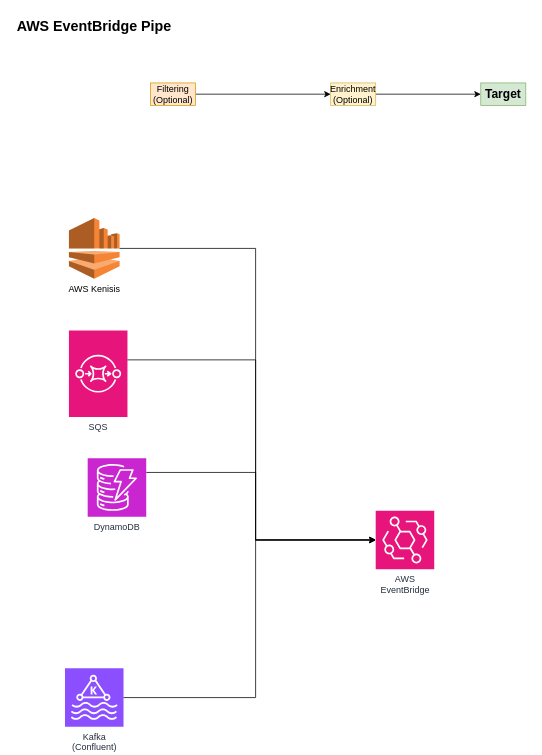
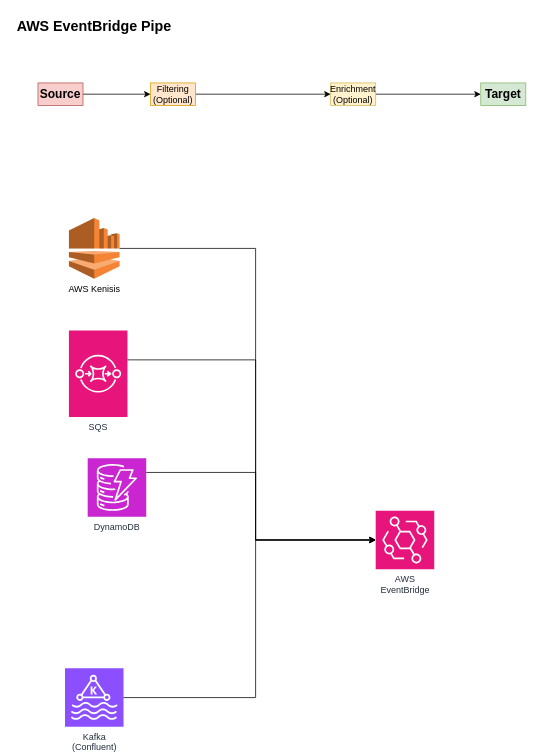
  <mxCell id="0" />
  <mxCell id="1" parent="0" />
  <mxCell id="2" value="AWS&lt;br&gt;EventBridge" style="sketch=0;points=[[0,0,0],[0.25,0,0],[0.5,0,0],[0.75,0,0],[1,0,0],[0,1,0],[0.25,1,0],[0.5,1,0],[0.75,1,0],[1,1,0],[0,0.25,0],[0,0.5,0],[0,0.75,0],[1,0.25,0],[1,0.5,0],[1,0.75,0]];outlineConnect=0;fontColor=#232F3E;fillColor=#E7157B;strokeColor=#ffffff;dashed=0;verticalLabelPosition=bottom;verticalAlign=top;align=center;html=1;fontSize=12;fontStyle=0;aspect=fixed;shape=mxgraph.aws4.resourceIcon;resIcon=mxgraph.aws4.eventbridge;" parent="1" vertex="1"><mxGeometry x="500" y="680" width="78" height="78" as="geometry" /></mxCell>
  <mxCell id="3" value="AWS EventBridge Pipe" style="text;html=1;align=center;verticalAlign=middle;whiteSpace=wrap;rounded=0;fontStyle=1;fontSize=19;" parent="1" vertex="1"><mxGeometry x="20" y="20" width="210" height="30" as="geometry" /></mxCell>
+ <mxCell id="4" style="edgeStyle=orthogonalEdgeStyle;rounded=0;orthogonalLoop=1;jettySize=auto;html=1;entryX=0;entryY=0.5;entryDx=0;entryDy=0;" parent="1" source="5" target="8" edge="1"><mxGeometry relative="1" as="geometry" /></mxCell>
+ <mxCell id="5" value="Source" style="text;html=1;align=center;verticalAlign=middle;whiteSpace=wrap;rounded=0;fontStyle=1;fontSize=16;fillColor=#f8cecc;strokeColor=#b85450;" parent="1" vertex="1"><mxGeometry x="50" y="110" width="60" height="30" as="geometry" /></mxCell>
  <mxCell id="6" value="Target" style="text;html=1;align=center;verticalAlign=middle;whiteSpace=wrap;rounded=0;fontStyle=1;fontSize=16;fillColor=#d5e8d4;strokeColor=#82b366;" parent="1" vertex="1"><mxGeometry x="640" y="110" width="60" height="30" as="geometry" /></mxCell>
  <mxCell id="7" style="edgeStyle=orthogonalEdgeStyle;rounded=0;orthogonalLoop=1;jettySize=auto;html=1;entryX=0;entryY=0.5;entryDx=0;entryDy=0;" parent="1" source="8" target="10" edge="1"><mxGeometry relative="1" as="geometry" /></mxCell>
  <mxCell id="8" value="Filtering&lt;br&gt;(Optional)" style="text;html=1;align=center;verticalAlign=middle;whiteSpace=wrap;rounded=0;fillColor=#ffe6cc;strokeColor=#d79b00;" parent="1" vertex="1"><mxGeometry x="200" y="110" width="60" height="30" as="geometry" /></mxCell>
  <mxCell id="9" style="edgeStyle=orthogonalEdgeStyle;rounded=0;orthogonalLoop=1;jettySize=auto;html=1;" parent="1" source="10" target="6" edge="1"><mxGeometry relative="1" as="geometry" /></mxCell>
  <mxCell id="10" value="Enrichment&lt;br&gt;(Optional)" style="text;html=1;align=center;verticalAlign=middle;whiteSpace=wrap;rounded=0;fillColor=#fff2cc;strokeColor=#d6b656;" parent="1" vertex="1"><mxGeometry x="440" y="110" width="60" height="30" as="geometry" /></mxCell>
  <mxCell id="11" value="AWS Kenisis" style="outlineConnect=0;dashed=0;verticalLabelPosition=bottom;verticalAlign=top;align=center;html=1;shape=mxgraph.aws3.kinesis;fillColor=#F58534;gradientColor=none;" parent="1" vertex="1"><mxGeometry x="91.25" y="290" width="67.5" height="81" as="geometry" /></mxCell>
  <mxCell id="12" value="SQS" style="sketch=0;points=[[0,0,0],[0.25,0,0],[0.5,0,0],[0.75,0,0],[1,0,0],[0,1,0],[0.25,1,0],[0.5,1,0],[0.75,1,0],[1,1,0],[0,0.25,0],[0,0.5,0],[0,0.75,0],[1,0.25,0],[1,0.5,0],[1,0.75,0]];outlineConnect=0;fontColor=#232F3E;fillColor=#E7157B;strokeColor=#ffffff;dashed=0;verticalLabelPosition=bottom;verticalAlign=top;align=center;html=1;fontSize=12;fontStyle=0;aspect=fixed;shape=mxgraph.aws4.resourceIcon;resIcon=mxgraph.aws4.sqs;" parent="1" vertex="1"><mxGeometry x="91.25" y="440" width="78" height="115" as="geometry" /></mxCell>
  <mxCell id="13" style="edgeStyle=orthogonalEdgeStyle;rounded=0;orthogonalLoop=1;jettySize=auto;html=1;" parent="1" source="14" target="2" edge="1"><mxGeometry relative="1" as="geometry"><Array as="points"><mxPoint x="340" y="629" /><mxPoint x="340" y="719" /></Array></mxGeometry></mxCell>
  <mxCell id="14" value="DynamoDB" style="sketch=0;points=[[0,0,0],[0.25,0,0],[0.5,0,0],[0.75,0,0],[1,0,0],[0,1,0],[0.25,1,0],[0.5,1,0],[0.75,1,0],[1,1,0],[0,0.25,0],[0,0.5,0],[0,0.75,0],[1,0.25,0],[1,0.5,0],[1,0.75,0]];outlineConnect=0;fontColor=#232F3E;fillColor=#C925D1;strokeColor=#ffffff;dashed=0;verticalLabelPosition=bottom;verticalAlign=top;align=center;html=1;fontSize=12;fontStyle=0;aspect=fixed;shape=mxgraph.aws4.resourceIcon;resIcon=mxgraph.aws4.dynamodb;" parent="1" vertex="1"><mxGeometry x="116.25" y="610" width="78" height="78" as="geometry" /></mxCell>
  <mxCell id="15" value="Kafka&lt;br&gt;(Confluent)" style="sketch=0;points=[[0,0,0],[0.25,0,0],[0.5,0,0],[0.75,0,0],[1,0,0],[0,1,0],[0.25,1,0],[0.5,1,0],[0.75,1,0],[1,1,0],[0,0.25,0],[0,0.5,0],[0,0.75,0],[1,0.25,0],[1,0.5,0],[1,0.75,0]];outlineConnect=0;fontColor=#232F3E;fillColor=#8C4FFF;strokeColor=#ffffff;dashed=0;verticalLabelPosition=bottom;verticalAlign=top;align=center;html=1;fontSize=12;fontStyle=0;aspect=fixed;shape=mxgraph.aws4.resourceIcon;resIcon=mxgraph.aws4.managed_streaming_for_kafka;" parent="1" vertex="1"><mxGeometry x="86" y="890" width="78" height="78" as="geometry" /></mxCell>
  <mxCell id="16" style="edgeStyle=orthogonalEdgeStyle;rounded=0;orthogonalLoop=1;jettySize=auto;html=1;entryX=0;entryY=0.5;entryDx=0;entryDy=0;entryPerimeter=0;" parent="1" source="11" target="2" edge="1"><mxGeometry relative="1" as="geometry"><Array as="points"><mxPoint x="340" y="331" /><mxPoint x="340" y="719" /></Array></mxGeometry></mxCell>
  <mxCell id="17" style="edgeStyle=orthogonalEdgeStyle;rounded=0;orthogonalLoop=1;jettySize=auto;html=1;entryX=0;entryY=0.5;entryDx=0;entryDy=0;entryPerimeter=0;" parent="1" source="12" target="2" edge="1"><mxGeometry relative="1" as="geometry"><Array as="points"><mxPoint x="340" y="479" /><mxPoint x="340" y="719" /></Array></mxGeometry></mxCell>
  <mxCell id="18" style="edgeStyle=orthogonalEdgeStyle;rounded=0;orthogonalLoop=1;jettySize=auto;html=1;entryX=0;entryY=0.5;entryDx=0;entryDy=0;entryPerimeter=0;" parent="1" source="15" target="2" edge="1"><mxGeometry relative="1" as="geometry"><Array as="points"><mxPoint x="340" y="929" /><mxPoint x="340" y="719" /></Array></mxGeometry></mxCell>
